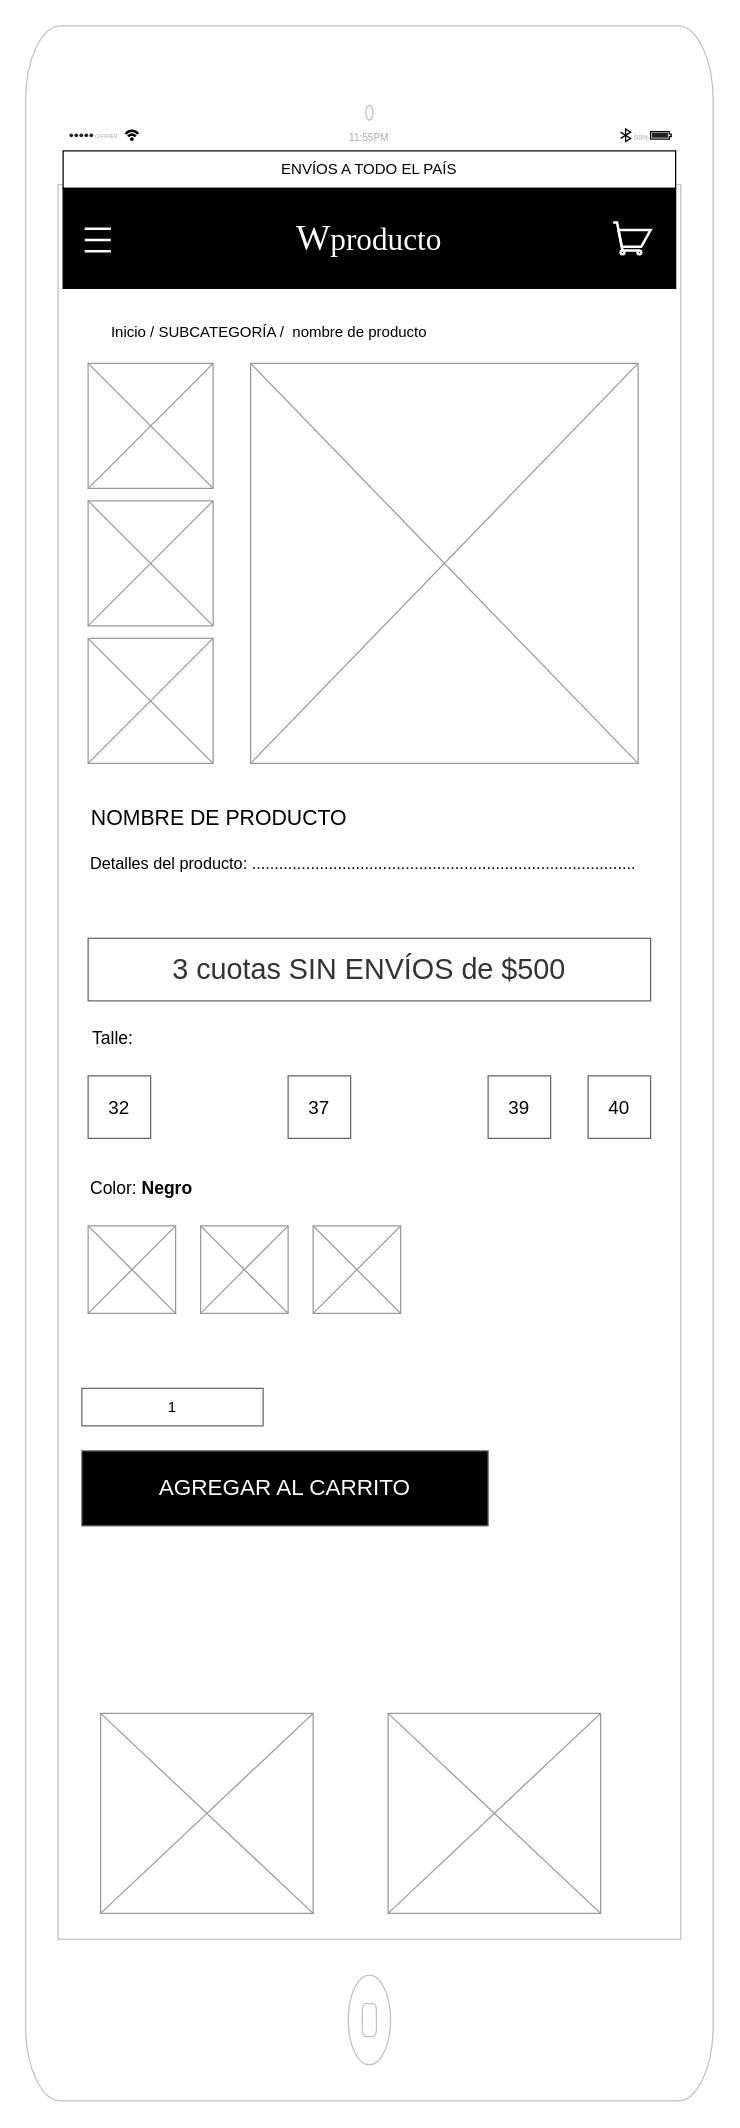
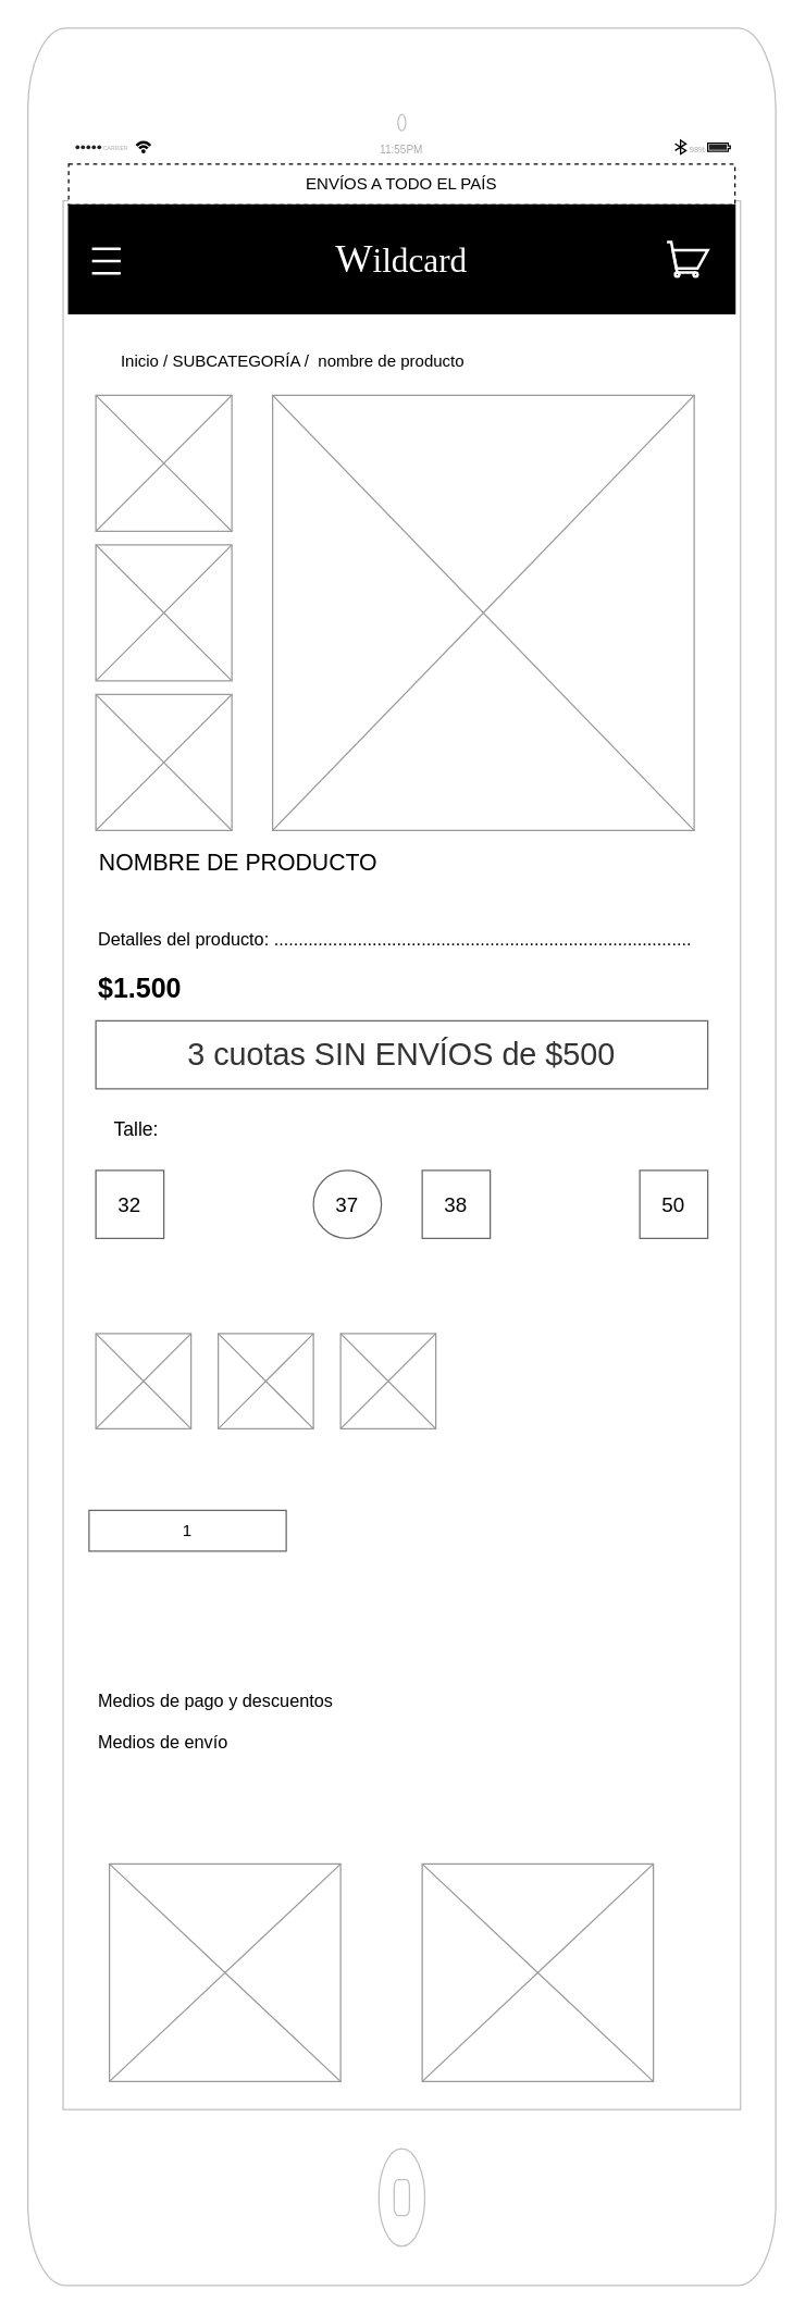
  <mxCell id="0" />
  <mxCell id="1" parent="0" />
  <mxCell id="2" value="" style="html=1;verticalLabelPosition=bottom;labelBackgroundColor=#ffffff;verticalAlign=top;shadow=0;dashed=0;strokeWidth=1;shape=mxgraph.ios7.misc.ipad10inch;strokeColor=#c0c0c0;" parent="1" vertex="1"><mxGeometry x="20" y="20" width="550" height="1660" as="geometry" /></mxCell>
  <mxCell id="3" value="" style="html=1;strokeWidth=1;shadow=0;dashed=0;shape=mxgraph.ios7ui.appBar;fillColor=#ffffff;gradientColor=none;" parent="1" vertex="1"><mxGeometry x="50" y="100" width="490" height="15" as="geometry" /></mxCell>
  <mxCell id="4" value="CARRIER" style="shape=rect;align=left;fontSize=8;spacingLeft=24;fontSize=4;fontColor=#aaaaaa;strokeColor=none;fillColor=none;spacingTop=4;" parent="3" vertex="1"><mxGeometry y="0.5" width="50" height="13" relative="1" as="geometry"><mxPoint y="-6.5" as="offset" /></mxGeometry></mxCell>
  <mxCell id="5" value="11:55PM" style="shape=rect;fontSize=8;fontColor=#aaaaaa;strokeColor=none;fillColor=none;spacingTop=4;" parent="3" vertex="1"><mxGeometry x="0.5" y="0.5" width="50" height="13" relative="1" as="geometry"><mxPoint x="-25" y="-6.5" as="offset" /></mxGeometry></mxCell>
  <mxCell id="6" value="98%" style="shape=rect;align=right;fontSize=8;spacingRight=19;fontSize=6;fontColor=#aaaaaa;strokeColor=none;fillColor=none;spacingTop=4;" parent="3" vertex="1"><mxGeometry x="1" y="0.5" width="45" height="13" relative="1" as="geometry"><mxPoint x="-45" y="-6.5" as="offset" /></mxGeometry></mxCell>
- <mxCell id="7" value="&lt;font style=&quot;vertical-align: inherit&quot;&gt;&lt;font style=&quot;vertical-align: inherit&quot;&gt;ENVÍOS A TODO EL PAÍS&lt;/font&gt;&lt;/font&gt;" style="rounded=0;whiteSpace=wrap;html=1;" parent="1" vertex="1"><mxGeometry x="50" y="120" width="490" height="30" as="geometry" /></mxCell>
- <mxCell id="8" value="&lt;font color=&quot;#ffffff&quot; face=&quot;voga&quot; data-font-src=&quot;https://fonts.googleapis.com/css?family=voga&quot; style=&quot;font-size: 29px&quot;&gt;&lt;font style=&quot;vertical-align: inherit&quot;&gt;&lt;font style=&quot;vertical-align: inherit&quot;&gt;&lt;font style=&quot;vertical-align: inherit&quot;&gt;&lt;font style=&quot;vertical-align: inherit&quot;&gt;&lt;font style=&quot;vertical-align: inherit&quot;&gt;&lt;font style=&quot;vertical-align: inherit&quot;&gt;W&lt;/font&gt;&lt;/font&gt;&lt;/font&gt;&lt;/font&gt;&lt;/font&gt;&lt;/font&gt;&lt;/font&gt;&lt;font color=&quot;#ffffff&quot; face=&quot;voga&quot; data-font-src=&quot;https://fonts.googleapis.com/css?family=voga&quot;&gt;&lt;font style=&quot;vertical-align: inherit&quot;&gt;&lt;font style=&quot;vertical-align: inherit ; font-size: 25px&quot;&gt;&lt;font style=&quot;vertical-align: inherit&quot;&gt;&lt;font style=&quot;vertical-align: inherit&quot;&gt;&lt;font style=&quot;vertical-align: inherit&quot;&gt;&lt;font style=&quot;vertical-align: inherit&quot;&gt;producto&lt;/font&gt;&lt;/font&gt;&lt;/font&gt;&lt;/font&gt;&lt;/font&gt;&lt;/font&gt;&lt;/font&gt;" style="rounded=0;whiteSpace=wrap;html=1;fillColor=#000000;" parent="1" vertex="1"><mxGeometry x="50" y="150" width="490" height="80" as="geometry" /></mxCell>
+ <mxCell id="7" value="&lt;font style=&quot;vertical-align: inherit&quot;&gt;&lt;font style=&quot;vertical-align: inherit&quot;&gt;ENVÍOS A TODO EL PAÍS&lt;/font&gt;&lt;/font&gt;" style="rounded=0;whiteSpace=wrap;html=1;dashed=1;" parent="1" vertex="1"><mxGeometry x="50" y="120" width="490" height="30" as="geometry" /></mxCell>
+ <mxCell id="8" value="&lt;font color=&quot;#ffffff&quot; face=&quot;voga&quot; data-font-src=&quot;https://fonts.googleapis.com/css?family=voga&quot; style=&quot;font-size: 29px&quot;&gt;&lt;font style=&quot;vertical-align: inherit&quot;&gt;&lt;font style=&quot;vertical-align: inherit&quot;&gt;&lt;font style=&quot;vertical-align: inherit&quot;&gt;&lt;font style=&quot;vertical-align: inherit&quot;&gt;&lt;font style=&quot;vertical-align: inherit&quot;&gt;&lt;font style=&quot;vertical-align: inherit&quot;&gt;W&lt;/font&gt;&lt;/font&gt;&lt;/font&gt;&lt;/font&gt;&lt;/font&gt;&lt;/font&gt;&lt;/font&gt;&lt;font color=&quot;#ffffff&quot; face=&quot;voga&quot; data-font-src=&quot;https://fonts.googleapis.com/css?family=voga&quot;&gt;&lt;font style=&quot;vertical-align: inherit&quot;&gt;&lt;font style=&quot;vertical-align: inherit ; font-size: 25px&quot;&gt;&lt;font style=&quot;vertical-align: inherit&quot;&gt;&lt;font style=&quot;vertical-align: inherit&quot;&gt;&lt;font style=&quot;vertical-align: inherit&quot;&gt;&lt;font style=&quot;vertical-align: inherit&quot;&gt;ildcard&lt;/font&gt;&lt;/font&gt;&lt;/font&gt;&lt;/font&gt;&lt;/font&gt;&lt;/font&gt;&lt;/font&gt;" style="rounded=0;whiteSpace=wrap;html=1;fillColor=#000000;" parent="1" vertex="1"><mxGeometry x="50" y="150" width="490" height="80" as="geometry" /></mxCell>
  <mxCell id="9" value="" style="html=1;verticalLabelPosition=bottom;align=center;labelBackgroundColor=#ffffff;verticalAlign=top;strokeWidth=2;shadow=0;dashed=0;shape=mxgraph.ios7.icons.shopping_cart;fillColor=none;strokeColor=#FFFFFF;" parent="1" vertex="1"><mxGeometry x="490" y="177.25" width="30" height="25.5" as="geometry" /></mxCell>
  <mxCell id="10" value="" style="html=1;verticalLabelPosition=bottom;align=center;labelBackgroundColor=#ffffff;verticalAlign=top;strokeWidth=2;shadow=0;dashed=0;shape=mxgraph.ios7.icons.most_viewed;pointerEvents=1;fillColor=none;strokeColor=#FFFFFF;" parent="1" vertex="1"><mxGeometry x="60" y="179.95" width="28.2" height="22.8" as="geometry" /></mxCell>
  <mxCell id="11" value="" style="verticalLabelPosition=bottom;shadow=0;dashed=0;align=center;html=1;verticalAlign=top;strokeWidth=1;shape=mxgraph.mockup.graphics.simpleIcon;strokeColor=#999999;fillColor=none;" parent="1" vertex="1"><mxGeometry x="200" y="290" width="310" height="320" as="geometry" /></mxCell>
  <mxCell id="12" value="" style="verticalLabelPosition=bottom;shadow=0;dashed=0;align=center;html=1;verticalAlign=top;strokeWidth=1;shape=mxgraph.mockup.graphics.simpleIcon;strokeColor=#999999;fillColor=none;" parent="1" vertex="1"><mxGeometry x="70" y="290" width="100" height="100" as="geometry" /></mxCell>
  <mxCell id="13" value="" style="verticalLabelPosition=bottom;shadow=0;dashed=0;align=center;html=1;verticalAlign=top;strokeWidth=1;shape=mxgraph.mockup.graphics.simpleIcon;strokeColor=#999999;fillColor=none;" parent="1" vertex="1"><mxGeometry x="70" y="400" width="100" height="100" as="geometry" /></mxCell>
  <mxCell id="14" value="" style="verticalLabelPosition=bottom;shadow=0;dashed=0;align=center;html=1;verticalAlign=top;strokeWidth=1;shape=mxgraph.mockup.graphics.simpleIcon;strokeColor=#999999;fillColor=none;" parent="1" vertex="1"><mxGeometry x="70" y="510" width="100" height="100" as="geometry" /></mxCell>
  <mxCell id="15" value="Inicio / SUBCATEGORÍA /&amp;nbsp; nombre de producto" style="text;html=1;strokeColor=none;fillColor=none;align=center;verticalAlign=middle;whiteSpace=wrap;rounded=0;" parent="1" vertex="1"><mxGeometry x="85" y="255" width="260" height="20" as="geometry" /></mxCell>
- <mxCell id="16" value="&lt;span style=&quot;font-size: 17px ; text-align: left&quot;&gt;NOMBRE DE PRODUCTO&lt;/span&gt;" style="text;html=1;strokeColor=none;fillColor=none;align=center;verticalAlign=middle;whiteSpace=wrap;rounded=0;" parent="1" vertex="1"><mxGeometry x="70" y="640" width="210" height="30" as="geometry" /></mxCell>
+ <mxCell id="16" value="&lt;span style=&quot;font-size: 17px ; text-align: left&quot;&gt;NOMBRE DE PRODUCTO&lt;/span&gt;" style="text;html=1;strokeColor=none;fillColor=none;align=center;verticalAlign=middle;whiteSpace=wrap;rounded=0;" parent="1" vertex="1"><mxGeometry x="70" y="620" width="210" height="30" as="geometry" /></mxCell>
  <mxCell id="17" value="&lt;span style=&quot;font-size: 13px&quot;&gt;Detalles del producto: .....................................................................................&lt;/span&gt;" style="text;html=1;strokeColor=none;fillColor=none;align=left;verticalAlign=middle;whiteSpace=wrap;rounded=0;" parent="1" vertex="1"><mxGeometry x="70" y="680" width="440" height="20" as="geometry" /></mxCell>
+ <mxCell id="18" value="&lt;b&gt;&lt;font style=&quot;font-size: 20px&quot;&gt;$1.500&lt;/font&gt;&lt;/b&gt;" style="text;html=1;strokeColor=none;fillColor=none;align=left;verticalAlign=middle;whiteSpace=wrap;rounded=0;" parent="1" vertex="1"><mxGeometry x="70" y="710" width="110" height="30" as="geometry" /></mxCell>
  <mxCell id="19" value="&lt;font style=&quot;font-size: 23px&quot; color=&quot;#333333&quot;&gt;3 cuotas SIN ENVÍOS de $500&lt;/font&gt;" style="rounded=0;whiteSpace=wrap;html=1;fillColor=none;align=center;strokeColor=#666666;" parent="1" vertex="1"><mxGeometry x="70" y="750" width="450" height="50" as="geometry" /></mxCell>
- <mxCell id="20" value="&lt;font style=&quot;font-size: 14px&quot;&gt;Talle:&lt;/font&gt;" style="text;html=1;strokeColor=none;fillColor=none;align=center;verticalAlign=middle;whiteSpace=wrap;rounded=0;" parent="1" vertex="1"><mxGeometry x="70" y="820" width="40" height="20" as="geometry" /></mxCell>
+ <mxCell id="20" value="&lt;font style=&quot;font-size: 14px&quot;&gt;Talle:&lt;/font&gt;" style="text;html=1;strokeColor=none;fillColor=none;align=center;verticalAlign=middle;whiteSpace=wrap;rounded=0;" parent="1" vertex="1"><mxGeometry x="80" y="820" width="40" height="20" as="geometry" /></mxCell>
  <mxCell id="21" value="&lt;font style=&quot;font-size: 15px&quot;&gt;32&lt;/font&gt;" style="rounded=0;whiteSpace=wrap;html=1;strokeColor=#666666;fillColor=none;align=center;" parent="1" vertex="1"><mxGeometry x="70" y="860" width="50" height="50" as="geometry" /></mxCell>
- <mxCell id="22" value="&lt;span style=&quot;font-size: 15px&quot;&gt;37&lt;/span&gt;" style="rounded=0;whiteSpace=wrap;html=1;strokeColor=#666666;fillColor=none;align=center;" parent="1" vertex="1"><mxGeometry x="230" y="860" width="50" height="50" as="geometry" /></mxCell>
- <mxCell id="23" value="&lt;span style=&quot;font-size: 15px&quot;&gt;39&lt;/span&gt;" style="rounded=0;whiteSpace=wrap;html=1;strokeColor=#666666;fillColor=none;align=center;" parent="1" vertex="1"><mxGeometry x="390" y="860" width="50" height="50" as="geometry" /></mxCell>
- <mxCell id="24" value="&lt;span style=&quot;font-size: 15px&quot;&gt;40&lt;/span&gt;" style="rounded=0;whiteSpace=wrap;html=1;strokeColor=#666666;fillColor=none;align=center;" parent="1" vertex="1"><mxGeometry x="470" y="860" width="50" height="50" as="geometry" /></mxCell>
- <mxCell id="26" value="&lt;font style=&quot;font-size: 14px&quot;&gt;Color:&amp;nbsp;&lt;b&gt;Negro&lt;/b&gt;&lt;/font&gt;" style="text;html=1;strokeColor=none;fillColor=none;align=left;verticalAlign=middle;whiteSpace=wrap;rounded=0;" parent="1" vertex="1"><mxGeometry x="70" y="940" width="120" height="20" as="geometry" /></mxCell>
+ <mxCell id="22" value="&lt;span style=&quot;font-size: 15px&quot;&gt;37&lt;/span&gt;" style="ellipse;whiteSpace=wrap;html=1;strokeColor=#666666;fillColor=none;align=center;" parent="1" vertex="1"><mxGeometry x="230" y="860" width="50" height="50" as="geometry" /></mxCell>
+ <mxCell id="24" value="&lt;span style=&quot;font-size: 15px&quot;&gt;50&lt;/span&gt;" style="rounded=0;whiteSpace=wrap;html=1;strokeColor=#666666;fillColor=none;align=center;" parent="1" vertex="1"><mxGeometry x="470" y="860" width="50" height="50" as="geometry" /></mxCell>
+ <mxCell id="25" value="&lt;span style=&quot;font-size: 15px&quot;&gt;38&lt;/span&gt;" style="rounded=0;whiteSpace=wrap;html=1;strokeColor=#666666;fillColor=none;align=center;" parent="1" vertex="1"><mxGeometry x="310" y="860" width="50" height="50" as="geometry" /></mxCell>
  <mxCell id="27" value="" style="verticalLabelPosition=bottom;shadow=0;dashed=0;align=center;html=1;verticalAlign=top;strokeWidth=1;shape=mxgraph.mockup.graphics.simpleIcon;strokeColor=#999999;fillColor=none;" parent="1" vertex="1"><mxGeometry x="70" y="980" width="70" height="70" as="geometry" /></mxCell>
  <mxCell id="28" value="" style="verticalLabelPosition=bottom;shadow=0;dashed=0;align=center;html=1;verticalAlign=top;strokeWidth=1;shape=mxgraph.mockup.graphics.simpleIcon;strokeColor=#999999;fillColor=none;" parent="1" vertex="1"><mxGeometry x="250" y="980" width="70" height="70" as="geometry" /></mxCell>
  <mxCell id="29" value="" style="verticalLabelPosition=bottom;shadow=0;dashed=0;align=center;html=1;verticalAlign=top;strokeWidth=1;shape=mxgraph.mockup.graphics.simpleIcon;strokeColor=#999999;fillColor=none;" parent="1" vertex="1"><mxGeometry x="160" y="980" width="70" height="70" as="geometry" /></mxCell>
  <mxCell id="30" value="1" style="rounded=0;whiteSpace=wrap;html=1;strokeColor=#666666;fillColor=none;align=center;" parent="1" vertex="1"><mxGeometry x="65" y="1110" width="145" height="30" as="geometry" /></mxCell>
- <mxCell id="31" value="&lt;span style=&quot;color: rgb(255 , 255 , 255) ; font-size: 18px&quot;&gt;AGREGAR AL CARRITO&lt;/span&gt;" style="rounded=0;whiteSpace=wrap;html=1;strokeColor=#666666;fillColor=#000000;align=center;" parent="1" vertex="1"><mxGeometry x="65" y="1160" width="325" height="60" as="geometry" /></mxCell>
+ <mxCell id="32" value="&lt;span style=&quot;font-size: 13px&quot;&gt;Medios de pago y descuentos&lt;/span&gt;" style="text;html=1;strokeColor=none;fillColor=none;align=left;verticalAlign=middle;whiteSpace=wrap;rounded=0;" parent="1" vertex="1"><mxGeometry x="70" y="1240" width="260" height="20" as="geometry" /></mxCell>
+ <mxCell id="33" value="&lt;span style=&quot;font-size: 13px&quot;&gt;Medios de envío&lt;/span&gt;" style="text;html=1;strokeColor=none;fillColor=none;align=left;verticalAlign=middle;whiteSpace=wrap;rounded=0;" parent="1" vertex="1"><mxGeometry x="70" y="1270" width="140" height="20" as="geometry" /></mxCell>
  <mxCell id="34" value="" style="verticalLabelPosition=bottom;shadow=0;dashed=0;align=center;html=1;verticalAlign=top;strokeWidth=1;shape=mxgraph.mockup.graphics.simpleIcon;strokeColor=#999999;fillColor=none;" parent="1" vertex="1"><mxGeometry x="80" y="1370" width="170" height="160" as="geometry" /></mxCell>
  <mxCell id="35" value="" style="verticalLabelPosition=bottom;shadow=0;dashed=0;align=center;html=1;verticalAlign=top;strokeWidth=1;shape=mxgraph.mockup.graphics.simpleIcon;strokeColor=#999999;fillColor=none;" parent="1" vertex="1"><mxGeometry x="310" y="1370" width="170" height="160" as="geometry" /></mxCell>
